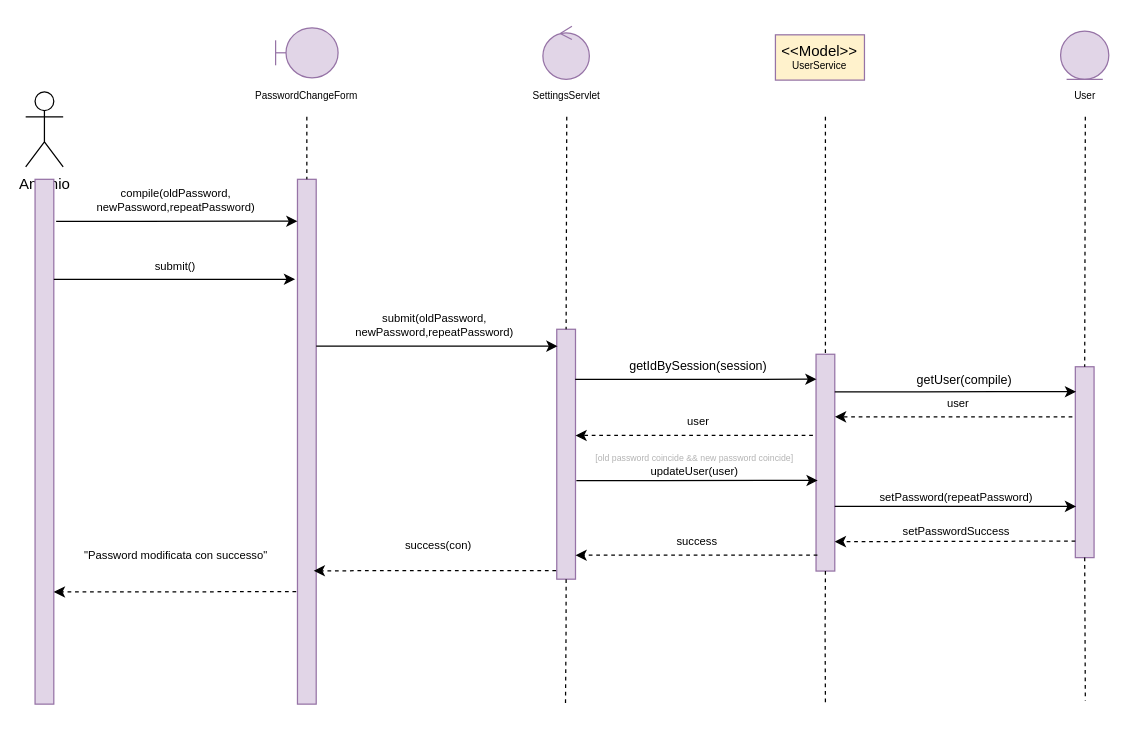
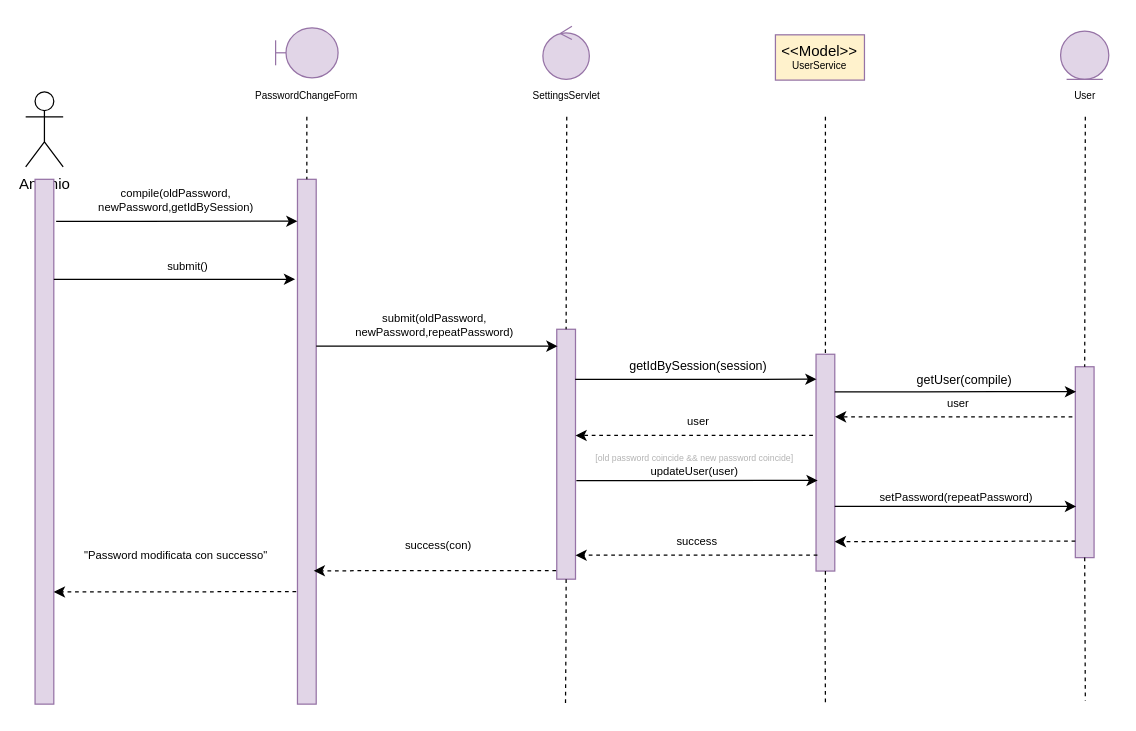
  <mxCell id="0" />
  <mxCell id="1" parent="0" />
  <mxCell id="2" value="Antonio" style="shape=umlActor;verticalLabelPosition=bottom;verticalAlign=top;html=1;outlineConnect=0;" vertex="1" parent="1"><mxGeometry x="20" y="73" width="30" height="60" as="geometry" /></mxCell>
  <mxCell id="3" value="" style="rounded=0;whiteSpace=wrap;html=1;fillColor=#e1d5e7;strokeColor=#9673a6;" vertex="1" parent="1"><mxGeometry x="27.5" y="143" width="15" height="420" as="geometry" /></mxCell>
  <mxCell id="4" value="" style="rounded=0;whiteSpace=wrap;html=1;fillColor=#e1d5e7;strokeColor=#9673a6;" vertex="1" parent="1"><mxGeometry x="237.5" y="143" width="15" height="420" as="geometry" /></mxCell>
  <mxCell id="5" value="" style="endArrow=none;dashed=1;html=1;rounded=0;fontSize=8;entryX=0.5;entryY=0;entryDx=0;entryDy=0;exitX=0.5;exitY=1;exitDx=0;exitDy=0;" edge="1" parent="1" target="4"><mxGeometry width="50" height="50" relative="1" as="geometry"><mxPoint x="245" y="93" as="sourcePoint" /><mxPoint x="267.5" y="153" as="targetPoint" /></mxGeometry></mxCell>
  <mxCell id="6" value="&lt;div&gt;PasswordChangeForm&lt;/div&gt;" style="text;html=1;strokeColor=none;fillColor=none;align=center;verticalAlign=middle;whiteSpace=wrap;rounded=0;fontSize=8;" vertex="1" parent="1"><mxGeometry x="230" y="68" width="30" height="15" as="geometry" /></mxCell>
- <mxCell id="7" value="submit()" style="text;html=1;strokeColor=none;fillColor=none;align=center;verticalAlign=middle;whiteSpace=wrap;rounded=0;fontSize=9;" vertex="1" parent="1"><mxGeometry x="80" y="203" width="120" height="20" as="geometry" /></mxCell>
+ <mxCell id="7" value="submit()" style="text;html=1;strokeColor=none;fillColor=none;align=center;verticalAlign=middle;whiteSpace=wrap;rounded=0;fontSize=9;" vertex="1" parent="1"><mxGeometry x="90" y="203" width="120" height="20" as="geometry" /></mxCell>
  <mxCell id="8" value="SettingsServlet" style="text;html=1;strokeColor=none;fillColor=none;align=center;verticalAlign=middle;whiteSpace=wrap;rounded=0;fontSize=8;" vertex="1" parent="1"><mxGeometry x="437.5" y="68" width="30" height="15" as="geometry" /></mxCell>
  <mxCell id="9" value="" style="rounded=0;whiteSpace=wrap;html=1;fillColor=#e1d5e7;strokeColor=#9673a6;" vertex="1" parent="1"><mxGeometry x="445" y="263" width="15" height="200" as="geometry" /></mxCell>
  <mxCell id="10" value="" style="endArrow=none;dashed=1;html=1;rounded=0;fontSize=8;entryX=0.5;entryY=0;entryDx=0;entryDy=0;" edge="1" parent="1" target="9"><mxGeometry width="50" height="50" relative="1" as="geometry"><mxPoint x="453" y="93" as="sourcePoint" /><mxPoint x="497.5" y="166.5" as="targetPoint" /></mxGeometry></mxCell>
  <mxCell id="11" value="&lt;div&gt;&lt;font style=&quot;font-size: 7px&quot; color=&quot;#B3B3B3&quot;&gt;[old password coincide &amp;amp;&amp;amp; new password coincide]&lt;/font&gt;&lt;/div&gt;&lt;div style=&quot;font-size: 9px&quot;&gt;&lt;font style=&quot;font-size: 9px&quot; color=&quot;#B3B3B3&quot;&gt;&lt;font style=&quot;font-size: 9px&quot; color=&quot;#000000&quot;&gt;updateUser(user)&lt;/font&gt;&lt;br&gt;&lt;/font&gt;&lt;/div&gt;" style="text;html=1;strokeColor=none;fillColor=none;align=center;verticalAlign=middle;whiteSpace=wrap;rounded=0;fontSize=10;" vertex="1" parent="1"><mxGeometry x="458.75" y="356.75" width="192.5" height="29" as="geometry" /></mxCell>
  <mxCell id="12" value="" style="rounded=0;whiteSpace=wrap;html=1;fillColor=#e1d5e7;strokeColor=#9673a6;" vertex="1" parent="1"><mxGeometry x="652.5" y="283" width="15" height="173.5" as="geometry" /></mxCell>
  <mxCell id="13" value="" style="endArrow=none;dashed=1;html=1;rounded=0;fontSize=8;entryX=0.5;entryY=0;entryDx=0;entryDy=0;" edge="1" parent="1" target="12"><mxGeometry width="50" height="50" relative="1" as="geometry"><mxPoint x="660" y="93" as="sourcePoint" /><mxPoint x="682.5" y="191.5" as="targetPoint" /></mxGeometry></mxCell>
  <mxCell id="14" value="&lt;font style=&quot;font-size: 9px&quot;&gt;setPassword(repeatPassword)&lt;/font&gt;" style="text;html=1;strokeColor=none;fillColor=none;align=center;verticalAlign=middle;whiteSpace=wrap;rounded=0;fontSize=9;" vertex="1" parent="1"><mxGeometry x="670" y="393" width="190" height="9" as="geometry" /></mxCell>
  <mxCell id="15" value="" style="rounded=0;whiteSpace=wrap;html=1;fillColor=#e1d5e7;strokeColor=#9673a6;" vertex="1" parent="1"><mxGeometry x="860" y="293" width="15" height="152.75" as="geometry" /></mxCell>
- <mxCell id="16" value="setPasswordSuccess" style="text;html=1;strokeColor=none;fillColor=none;align=center;verticalAlign=middle;whiteSpace=wrap;rounded=0;fontSize=9;" vertex="1" parent="1"><mxGeometry x="705" y="416" width="120" height="17" as="geometry" /></mxCell>
  <mxCell id="17" value="" style="endArrow=classic;html=1;rounded=0;dashed=1;fontSize=7;entryX=1;entryY=0.333;entryDx=0;entryDy=0;entryPerimeter=0;" edge="1" parent="1"><mxGeometry width="50" height="50" relative="1" as="geometry"><mxPoint x="860" y="432.54" as="sourcePoint" /><mxPoint x="667.5" y="432.96" as="targetPoint" /></mxGeometry></mxCell>
  <mxCell id="18" value="" style="endArrow=none;dashed=1;html=1;rounded=0;fontSize=8;exitX=0.5;exitY=1;exitDx=0;exitDy=0;" edge="1" parent="1" source="15"><mxGeometry width="50" height="50" relative="1" as="geometry"><mxPoint x="794.99" y="499.25" as="sourcePoint" /><mxPoint x="868" y="560" as="targetPoint" /></mxGeometry></mxCell>
  <mxCell id="19" value="" style="endArrow=none;dashed=1;html=1;rounded=0;fontSize=8;exitX=0.5;exitY=1;exitDx=0;exitDy=0;" edge="1" parent="1" source="12"><mxGeometry width="50" height="50" relative="1" as="geometry"><mxPoint x="660.25" y="476.5" as="sourcePoint" /><mxPoint x="660" y="563" as="targetPoint" /><Array as="points"><mxPoint x="659.76" y="506.5" /></Array></mxGeometry></mxCell>
  <mxCell id="20" value="" style="endArrow=none;dashed=1;html=1;rounded=0;fontSize=8;exitX=0.5;exitY=1;exitDx=0;exitDy=0;" edge="1" parent="1" source="9"><mxGeometry width="50" height="50" relative="1" as="geometry"><mxPoint x="452.94" y="473" as="sourcePoint" /><mxPoint x="452" y="563" as="targetPoint" /><Array as="points"><mxPoint x="452.45" y="503" /></Array></mxGeometry></mxCell>
  <mxCell id="21" value="User" style="text;html=1;strokeColor=none;fillColor=none;align=center;verticalAlign=middle;whiteSpace=wrap;rounded=0;fontSize=8;" vertex="1" parent="1"><mxGeometry x="852.5" y="68" width="30" height="15" as="geometry" /></mxCell>
  <mxCell id="22" value="" style="endArrow=classic;html=1;rounded=0;exitX=1;exitY=0;exitDx=0;exitDy=0;entryX=-0.125;entryY=0.121;entryDx=0;entryDy=0;entryPerimeter=0;" edge="1" parent="1"><mxGeometry width="50" height="50" relative="1" as="geometry"><mxPoint x="42.5" y="223.07" as="sourcePoint" /><mxPoint x="235.625" y="223" as="targetPoint" /><Array as="points"><mxPoint x="90" y="223.07" /><mxPoint x="110" y="223.07" /></Array></mxGeometry></mxCell>
  <mxCell id="23" value="" style="endArrow=classic;html=1;rounded=0;exitX=1;exitY=0;exitDx=0;exitDy=0;entryX=-0.125;entryY=0.121;entryDx=0;entryDy=0;entryPerimeter=0;" edge="1" parent="1"><mxGeometry width="50" height="50" relative="1" as="geometry"><mxPoint x="252.5" y="276.57" as="sourcePoint" /><mxPoint x="445.625" y="276.5" as="targetPoint" /><Array as="points"><mxPoint x="300" y="276.57" /><mxPoint x="320" y="276.57" /></Array></mxGeometry></mxCell>
  <mxCell id="24" value="&lt;div style=&quot;font-size: 9px&quot;&gt;&lt;font style=&quot;font-size: 9px&quot;&gt;submit(oldPassword, newPassword,repeatPassword)&lt;/font&gt;&lt;/div&gt;" style="text;html=1;strokeColor=none;fillColor=none;align=center;verticalAlign=middle;whiteSpace=wrap;rounded=0;fontSize=9;" vertex="1" parent="1"><mxGeometry x="250" y="243" width="195" height="33.5" as="geometry" /></mxCell>
  <mxCell id="25" value="" style="endArrow=classic;html=1;rounded=0;exitX=1;exitY=0;exitDx=0;exitDy=0;entryX=-0.125;entryY=0.121;entryDx=0;entryDy=0;entryPerimeter=0;" edge="1" parent="1"><mxGeometry width="50" height="50" relative="1" as="geometry"><mxPoint x="44.38" y="176.57" as="sourcePoint" /><mxPoint x="237.505" y="176.5" as="targetPoint" /><Array as="points"><mxPoint x="91.88" y="176.57" /><mxPoint x="111.88" y="176.57" /></Array></mxGeometry></mxCell>
  <mxCell id="26" value="" style="endArrow=classic;html=1;rounded=0;dashed=1;fontSize=7;exitX=-0.047;exitY=0.97;exitDx=0;exitDy=0;exitPerimeter=0;" edge="1" parent="1"><mxGeometry width="50" height="50" relative="1" as="geometry"><mxPoint x="444.505" y="456.1" as="sourcePoint" /><mxPoint x="250.5" y="456.29" as="targetPoint" /></mxGeometry></mxCell>
  <mxCell id="27" value="" style="endArrow=classic;html=1;rounded=0;exitX=1;exitY=0;exitDx=0;exitDy=0;entryX=-0.125;entryY=0.121;entryDx=0;entryDy=0;entryPerimeter=0;" edge="1" parent="1"><mxGeometry width="50" height="50" relative="1" as="geometry"><mxPoint x="459.75" y="303.07" as="sourcePoint" /><mxPoint x="652.875" y="303" as="targetPoint" /><Array as="points"><mxPoint x="507.25" y="303.07" /><mxPoint x="527.25" y="303.07" /></Array></mxGeometry></mxCell>
- <mxCell id="28" value="&lt;div style=&quot;font-size: 9px&quot;&gt;&lt;font style=&quot;font-size: 9px&quot;&gt;compile(oldPassword, newPassword,repeatPassword)&lt;/font&gt;&lt;/div&gt;" style="text;html=1;strokeColor=none;fillColor=none;align=center;verticalAlign=middle;whiteSpace=wrap;rounded=0;fontSize=9;" vertex="1" parent="1"><mxGeometry x="42.5" y="143" width="195" height="33.5" as="geometry" /></mxCell>
+ <mxCell id="28" value="&lt;div style=&quot;font-size: 9px&quot;&gt;&lt;font style=&quot;font-size: 9px&quot;&gt;compile(oldPassword, newPassword,getIdBySession)&lt;/font&gt;&lt;/div&gt;" style="text;html=1;strokeColor=none;fillColor=none;align=center;verticalAlign=middle;whiteSpace=wrap;rounded=0;fontSize=9;" vertex="1" parent="1"><mxGeometry x="42.5" y="143" width="195" height="33.5" as="geometry" /></mxCell>
  <mxCell id="29" value="success(con)" style="text;html=1;strokeColor=none;fillColor=none;align=center;verticalAlign=middle;whiteSpace=wrap;rounded=0;fontSize=9;" vertex="1" parent="1"><mxGeometry x="252.5" y="419.5" width="195" height="33.5" as="geometry" /></mxCell>
  <mxCell id="30" value="&quot;Password modificata con successo&quot;" style="text;html=1;strokeColor=none;fillColor=none;align=center;verticalAlign=middle;whiteSpace=wrap;rounded=0;fontSize=9;" vertex="1" parent="1"><mxGeometry x="42.5" y="427.05" width="195" height="33.5" as="geometry" /></mxCell>
  <mxCell id="31" value="&lt;div&gt;success&lt;/div&gt;" style="text;html=1;strokeColor=none;fillColor=none;align=center;verticalAlign=middle;whiteSpace=wrap;rounded=0;fontSize=9;" vertex="1" parent="1"><mxGeometry x="459.75" y="416" width="195" height="33.5" as="geometry" /></mxCell>
  <mxCell id="32" value="" style="endArrow=classic;html=1;rounded=0;dashed=1;fontSize=7;" edge="1" parent="1"><mxGeometry width="50" height="50" relative="1" as="geometry"><mxPoint x="650" y="348" as="sourcePoint" /><mxPoint x="460" y="348" as="targetPoint" /></mxGeometry></mxCell>
  <mxCell id="33" value="user" style="text;html=1;strokeColor=none;fillColor=none;align=center;verticalAlign=middle;whiteSpace=wrap;rounded=0;fontSize=9;" vertex="1" parent="1"><mxGeometry x="462.25" y="329.75" width="192.5" height="13.5" as="geometry" /></mxCell>
  <mxCell id="34" value="" style="endArrow=classic;html=1;rounded=0;dashed=1;fontSize=7;exitX=0.073;exitY=0.293;exitDx=0;exitDy=0;exitPerimeter=0;" edge="1" parent="1"><mxGeometry width="50" height="50" relative="1" as="geometry"><mxPoint x="653.595" y="443.665" as="sourcePoint" /><mxPoint x="460" y="443.82" as="targetPoint" /></mxGeometry></mxCell>
  <mxCell id="35" value="getIdBySession(session)" style="text;html=1;strokeColor=none;fillColor=none;align=center;verticalAlign=middle;whiteSpace=wrap;rounded=0;fontSize=10;" vertex="1" parent="1"><mxGeometry x="462.25" y="286.75" width="192.5" height="10" as="geometry" /></mxCell>
  <mxCell id="36" value="" style="endArrow=classic;html=1;rounded=0;exitX=1;exitY=0;exitDx=0;exitDy=0;entryX=-0.125;entryY=0.121;entryDx=0;entryDy=0;entryPerimeter=0;" edge="1" parent="1"><mxGeometry width="50" height="50" relative="1" as="geometry"><mxPoint x="460.69" y="384.07" as="sourcePoint" /><mxPoint x="653.815" y="384" as="targetPoint" /><Array as="points"><mxPoint x="508.19" y="384.07" /><mxPoint x="528.19" y="384.07" /></Array></mxGeometry></mxCell>
  <mxCell id="37" value="" style="endArrow=classic;html=1;rounded=0;exitX=1;exitY=0;exitDx=0;exitDy=0;entryX=-0.125;entryY=0.121;entryDx=0;entryDy=0;entryPerimeter=0;" edge="1" parent="1"><mxGeometry width="50" height="50" relative="1" as="geometry"><mxPoint x="667.5" y="404.82" as="sourcePoint" /><mxPoint x="860.625" y="404.75" as="targetPoint" /><Array as="points"><mxPoint x="715" y="404.82" /><mxPoint x="735" y="404.82" /></Array></mxGeometry></mxCell>
  <mxCell id="38" value="" style="endArrow=classic;html=1;rounded=0;dashed=1;fontSize=7;exitX=-0.047;exitY=0.97;exitDx=0;exitDy=0;exitPerimeter=0;" edge="1" parent="1"><mxGeometry width="50" height="50" relative="1" as="geometry"><mxPoint x="236.505" y="473" as="sourcePoint" /><mxPoint x="42.5" y="473.19" as="targetPoint" /></mxGeometry></mxCell>
  <mxCell id="39" value="" style="endArrow=none;dashed=1;html=1;rounded=0;fontSize=8;entryX=0.5;entryY=0;entryDx=0;entryDy=0;" edge="1" parent="1" target="15"><mxGeometry width="50" height="50" relative="1" as="geometry"><mxPoint x="868" y="93" as="sourcePoint" /><mxPoint x="868" y="293" as="targetPoint" /></mxGeometry></mxCell>
  <mxCell id="40" value="" style="endArrow=classic;html=1;rounded=0;exitX=1;exitY=0;exitDx=0;exitDy=0;entryX=-0.125;entryY=0.121;entryDx=0;entryDy=0;entryPerimeter=0;" edge="1" parent="1"><mxGeometry width="50" height="50" relative="1" as="geometry"><mxPoint x="667.5" y="313.07" as="sourcePoint" /><mxPoint x="860.625" y="313" as="targetPoint" /><Array as="points"><mxPoint x="715" y="313.07" /><mxPoint x="735" y="313.07" /><mxPoint x="797.75" y="313" /></Array></mxGeometry></mxCell>
  <mxCell id="41" value="getUser(compile)" style="text;html=1;strokeColor=none;fillColor=none;align=center;verticalAlign=middle;whiteSpace=wrap;rounded=0;fontSize=10;" vertex="1" parent="1"><mxGeometry x="675" y="298" width="192.5" height="10" as="geometry" /></mxCell>
  <mxCell id="42" value="" style="endArrow=classic;html=1;rounded=0;dashed=1;fontSize=7;" edge="1" parent="1"><mxGeometry width="50" height="50" relative="1" as="geometry"><mxPoint x="857.63" y="333.1" as="sourcePoint" /><mxPoint x="667.63" y="333.1" as="targetPoint" /></mxGeometry></mxCell>
  <mxCell id="43" value="user" style="text;html=1;strokeColor=none;fillColor=none;align=center;verticalAlign=middle;whiteSpace=wrap;rounded=0;fontSize=9;" vertex="1" parent="1"><mxGeometry x="670" y="316.25" width="192.5" height="13.5" as="geometry" /></mxCell>
  <mxCell id="44" value="" style="shape=umlBoundary;whiteSpace=wrap;html=1;fillColor=#e1d5e7;strokeColor=#9673a6;" vertex="1" parent="1"><mxGeometry x="220" y="21.75" width="50" height="40" as="geometry" /></mxCell>
  <mxCell id="45" value="" style="ellipse;shape=umlControl;whiteSpace=wrap;html=1;fillColor=#e1d5e7;strokeColor=#9673a6;" vertex="1" parent="1"><mxGeometry x="433.9" y="20.5" width="37.19" height="42.5" as="geometry" /></mxCell>
  <mxCell id="46" value="&lt;div&gt;&amp;lt;&amp;lt;Model&amp;gt;&amp;gt;&lt;/div&gt;&lt;div style=&quot;font-size: 8px&quot;&gt;UserService&lt;br&gt;&lt;/div&gt;" style="rounded=0;whiteSpace=wrap;html=1;fillColor=#fff2cc;strokeColor=#9673a6;" vertex="1" parent="1"><mxGeometry x="620" y="27.37" width="71.25" height="36.25" as="geometry" /></mxCell>
  <mxCell id="47" value="" style="ellipse;shape=umlEntity;whiteSpace=wrap;html=1;fontSize=8;fillColor=#e1d5e7;strokeColor=#9673a6;" vertex="1" parent="1"><mxGeometry x="848.2" y="24.41" width="38.59" height="38.59" as="geometry" /></mxCell>
